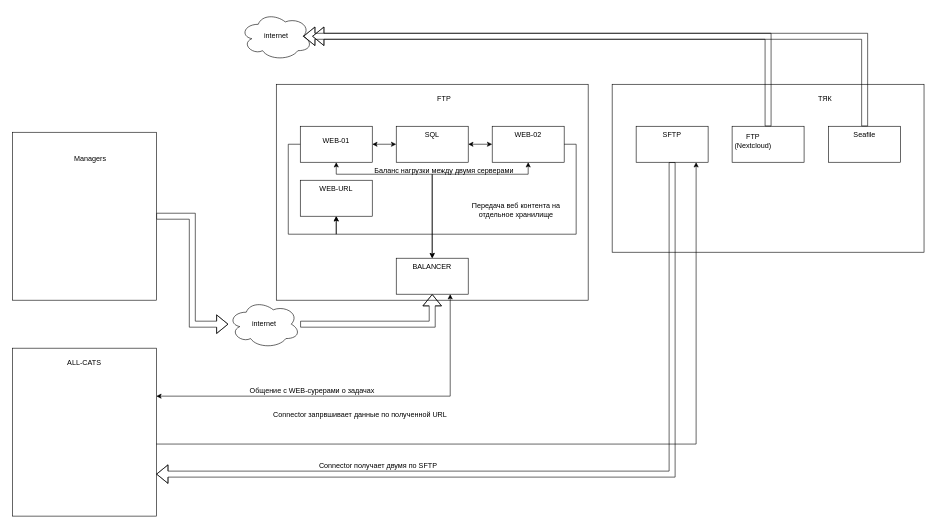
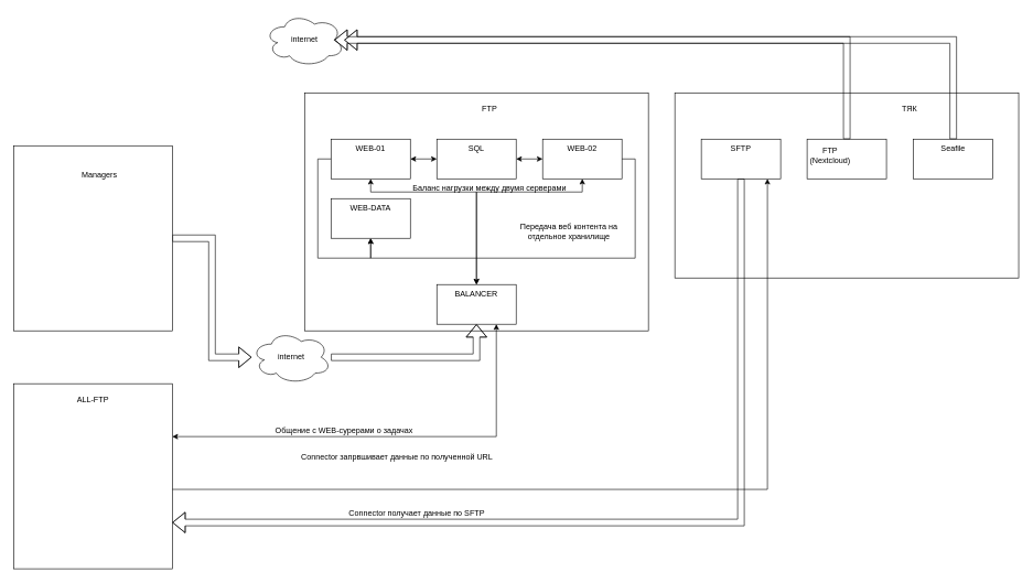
  <mxCell id="0" />
  <mxCell id="1" parent="0" />
  <mxCell id="2" value="" style="rounded=0;whiteSpace=wrap;html=1;" parent="1" vertex="1"><mxGeometry x="460" y="140" width="520" height="360" as="geometry" /></mxCell>
  <mxCell id="3" value="FTP" style="text;html=1;strokeColor=none;fillColor=none;align=center;verticalAlign=middle;whiteSpace=wrap;rounded=0;" parent="1" vertex="1"><mxGeometry x="710" y="150" width="60" height="30" as="geometry" /></mxCell>
  <mxCell id="4" value="" style="group" parent="1" vertex="1" connectable="0"><mxGeometry x="500" y="210" width="120" height="60" as="geometry" /></mxCell>
  <mxCell id="5" value="" style="rounded=0;whiteSpace=wrap;html=1;" parent="4" vertex="1"><mxGeometry width="120" height="60" as="geometry" /></mxCell>
- <mxCell id="6" value="WEB-01" style="text;html=1;strokeColor=none;fillColor=none;align=center;verticalAlign=middle;whiteSpace=wrap;rounded=0;" parent="4" vertex="1"><mxGeometry x="30" y="10" width="60" height="30" as="geometry" /></mxCell>
+ <mxCell id="6" value="WEB-01" style="text;html=1;strokeColor=none;fillColor=none;align=center;verticalAlign=middle;whiteSpace=wrap;rounded=0;" parent="4" vertex="1"><mxGeometry x="30" width="60" height="30" as="geometry" /></mxCell>
  <mxCell id="7" value="" style="group" parent="1" vertex="1" connectable="0"><mxGeometry x="660" y="210" width="120" height="60" as="geometry" /></mxCell>
  <mxCell id="8" value="" style="rounded=0;whiteSpace=wrap;html=1;" parent="7" vertex="1"><mxGeometry width="120" height="60" as="geometry" /></mxCell>
  <mxCell id="9" value="SQL" style="text;html=1;strokeColor=none;fillColor=none;align=center;verticalAlign=middle;whiteSpace=wrap;rounded=0;" parent="7" vertex="1"><mxGeometry x="30" width="60" height="30" as="geometry" /></mxCell>
  <mxCell id="10" value="" style="group" parent="1" vertex="1" connectable="0"><mxGeometry x="820" y="210" width="120" height="60" as="geometry" /></mxCell>
  <mxCell id="11" value="" style="rounded=0;whiteSpace=wrap;html=1;" parent="10" vertex="1"><mxGeometry width="120" height="60" as="geometry" /></mxCell>
  <mxCell id="12" value="WEB-02" style="text;html=1;strokeColor=none;fillColor=none;align=center;verticalAlign=middle;whiteSpace=wrap;rounded=0;" parent="10" vertex="1"><mxGeometry x="30" width="60" height="30" as="geometry" /></mxCell>
  <mxCell id="13" style="edgeStyle=orthogonalEdgeStyle;rounded=0;orthogonalLoop=1;jettySize=auto;html=1;entryX=0;entryY=0.5;entryDx=0;entryDy=0;startArrow=classic;startFill=1;" parent="1" source="5" target="8" edge="1"><mxGeometry relative="1" as="geometry" /></mxCell>
  <mxCell id="14" style="edgeStyle=orthogonalEdgeStyle;rounded=0;orthogonalLoop=1;jettySize=auto;html=1;startArrow=classic;startFill=1;" parent="1" source="8" target="11" edge="1"><mxGeometry relative="1" as="geometry" /></mxCell>
  <mxCell id="15" style="edgeStyle=orthogonalEdgeStyle;rounded=0;orthogonalLoop=1;jettySize=auto;html=1;startArrow=none;startFill=0;shape=flexArrow;" parent="1" source="16" target="18" edge="1"><mxGeometry relative="1" as="geometry" /></mxCell>
  <mxCell id="16" value="internet" style="ellipse;shape=cloud;whiteSpace=wrap;html=1;" parent="1" vertex="1"><mxGeometry x="380" y="500" width="120" height="80" as="geometry" /></mxCell>
  <mxCell id="17" value="" style="group" parent="1" vertex="1" connectable="0"><mxGeometry x="660" y="430" width="120" height="60" as="geometry" /></mxCell>
  <mxCell id="18" value="" style="rounded=0;whiteSpace=wrap;html=1;" parent="17" vertex="1"><mxGeometry width="120" height="60" as="geometry" /></mxCell>
  <mxCell id="19" value="BALANCER" style="text;html=1;strokeColor=none;fillColor=none;align=center;verticalAlign=middle;whiteSpace=wrap;rounded=0;" parent="17" vertex="1"><mxGeometry x="30" width="60" height="30" as="geometry" /></mxCell>
  <mxCell id="20" value="" style="group" parent="1" vertex="1" connectable="0"><mxGeometry x="500" y="300" width="120" height="60" as="geometry" /></mxCell>
  <mxCell id="21" value="" style="rounded=0;whiteSpace=wrap;html=1;" parent="20" vertex="1"><mxGeometry width="120" height="60" as="geometry" /></mxCell>
- <mxCell id="22" value="WEB-URL" style="text;html=1;strokeColor=none;fillColor=none;align=center;verticalAlign=middle;whiteSpace=wrap;rounded=0;" parent="20" vertex="1"><mxGeometry width="120" height="30" as="geometry" /></mxCell>
+ <mxCell id="22" value="WEB-DATA" style="text;html=1;strokeColor=none;fillColor=none;align=center;verticalAlign=middle;whiteSpace=wrap;rounded=0;" parent="20" vertex="1"><mxGeometry width="120" height="30" as="geometry" /></mxCell>
  <mxCell id="23" style="edgeStyle=orthogonalEdgeStyle;rounded=0;orthogonalLoop=1;jettySize=auto;html=1;startArrow=classic;startFill=1;" parent="1" source="19" target="5" edge="1"><mxGeometry relative="1" as="geometry"><Array as="points"><mxPoint x="720" y="290" /><mxPoint x="560" y="290" /></Array></mxGeometry></mxCell>
  <mxCell id="24" style="edgeStyle=orthogonalEdgeStyle;rounded=0;orthogonalLoop=1;jettySize=auto;html=1;startArrow=classic;startFill=1;" parent="1" source="18" target="11" edge="1"><mxGeometry relative="1" as="geometry"><Array as="points"><mxPoint x="720" y="290" /><mxPoint x="880" y="290" /></Array></mxGeometry></mxCell>
  <mxCell id="25" style="edgeStyle=orthogonalEdgeStyle;rounded=0;orthogonalLoop=1;jettySize=auto;html=1;entryX=0.5;entryY=1;entryDx=0;entryDy=0;startArrow=none;startFill=0;" parent="1" source="11" target="21" edge="1"><mxGeometry relative="1" as="geometry"><Array as="points"><mxPoint x="960" y="240" /><mxPoint x="960" y="390" /><mxPoint x="560" y="390" /></Array></mxGeometry></mxCell>
  <mxCell id="26" style="edgeStyle=orthogonalEdgeStyle;rounded=0;orthogonalLoop=1;jettySize=auto;html=1;startArrow=none;startFill=0;" parent="1" source="5" edge="1"><mxGeometry relative="1" as="geometry"><mxPoint x="560" y="360" as="targetPoint" /><Array as="points"><mxPoint x="480" y="240" /><mxPoint x="480" y="390" /><mxPoint x="560" y="390" /></Array></mxGeometry></mxCell>
  <mxCell id="27" style="edgeStyle=orthogonalEdgeStyle;shape=flexArrow;rounded=0;orthogonalLoop=1;jettySize=auto;html=1;startArrow=none;startFill=0;" parent="1" source="42" target="16" edge="1"><mxGeometry relative="1" as="geometry" /></mxCell>
  <mxCell id="28" value="" style="rounded=0;whiteSpace=wrap;html=1;" parent="1" vertex="1"><mxGeometry x="1020" y="140" width="520" height="280" as="geometry" /></mxCell>
  <mxCell id="29" value="" style="group" parent="1" vertex="1" connectable="0"><mxGeometry x="1060" y="210" width="120" height="60" as="geometry" /></mxCell>
  <mxCell id="30" value="" style="rounded=0;whiteSpace=wrap;html=1;" parent="29" vertex="1"><mxGeometry width="120" height="60" as="geometry" /></mxCell>
  <mxCell id="31" value="SFTP" style="text;html=1;strokeColor=none;fillColor=none;align=center;verticalAlign=middle;whiteSpace=wrap;rounded=0;" parent="29" vertex="1"><mxGeometry x="30" width="60" height="30" as="geometry" /></mxCell>
  <mxCell id="32" value="" style="group" parent="1" vertex="1" connectable="0"><mxGeometry x="1220" y="210" width="120" height="60" as="geometry" /></mxCell>
  <mxCell id="33" value="" style="rounded=0;whiteSpace=wrap;html=1;" parent="32" vertex="1"><mxGeometry width="120" height="60" as="geometry" /></mxCell>
  <mxCell id="34" value="FTP&lt;br&gt;(Nextcloud)" style="text;html=1;strokeColor=none;fillColor=none;align=center;verticalAlign=middle;whiteSpace=wrap;rounded=0;" parent="32" vertex="1"><mxGeometry x="5" y="10" width="60" height="30" as="geometry" /></mxCell>
  <mxCell id="35" value="" style="group" parent="1" vertex="1" connectable="0"><mxGeometry x="1381" y="210" width="120" height="60" as="geometry" /></mxCell>
  <mxCell id="36" value="" style="rounded=0;whiteSpace=wrap;html=1;" parent="35" vertex="1"><mxGeometry width="120" height="60" as="geometry" /></mxCell>
  <mxCell id="37" value="Seafile" style="text;html=1;strokeColor=none;fillColor=none;align=center;verticalAlign=middle;whiteSpace=wrap;rounded=0;" parent="35" vertex="1"><mxGeometry x="30" width="60" height="30" as="geometry" /></mxCell>
  <mxCell id="38" value="internet" style="ellipse;shape=cloud;whiteSpace=wrap;html=1;" parent="1" vertex="1"><mxGeometry x="400" y="20" width="120" height="80" as="geometry" /></mxCell>
  <mxCell id="39" style="edgeStyle=orthogonalEdgeStyle;shape=flexArrow;rounded=0;orthogonalLoop=1;jettySize=auto;html=1;startArrow=none;startFill=0;" parent="1" source="33" target="38" edge="1"><mxGeometry relative="1" as="geometry"><Array as="points"><mxPoint x="1280" y="60" /></Array></mxGeometry></mxCell>
  <mxCell id="40" style="edgeStyle=orthogonalEdgeStyle;shape=flexArrow;rounded=0;orthogonalLoop=1;jettySize=auto;html=1;entryX=0.875;entryY=0.5;entryDx=0;entryDy=0;entryPerimeter=0;startArrow=none;startFill=0;" parent="1" source="36" target="38" edge="1"><mxGeometry relative="1" as="geometry"><Array as="points"><mxPoint x="1441" y="60" /></Array></mxGeometry></mxCell>
  <mxCell id="41" value="" style="group" parent="1" vertex="1" connectable="0"><mxGeometry x="20" y="220" width="240" height="280" as="geometry" /></mxCell>
  <mxCell id="42" value="" style="rounded=0;whiteSpace=wrap;html=1;" parent="41" vertex="1"><mxGeometry width="240" height="280" as="geometry" /></mxCell>
  <mxCell id="43" value="Managers" style="text;html=1;strokeColor=none;fillColor=none;align=center;verticalAlign=middle;whiteSpace=wrap;rounded=0;" parent="41" vertex="1"><mxGeometry x="100" y="30" width="60" height="30" as="geometry" /></mxCell>
  <mxCell id="44" value="" style="group" parent="1" vertex="1" connectable="0"><mxGeometry x="20" y="580" width="240" height="280" as="geometry" /></mxCell>
  <mxCell id="45" value="" style="rounded=0;whiteSpace=wrap;html=1;" parent="44" vertex="1"><mxGeometry width="240" height="280" as="geometry" /></mxCell>
- <mxCell id="46" value="ALL-CATS" style="text;html=1;strokeColor=none;fillColor=none;align=center;verticalAlign=middle;whiteSpace=wrap;rounded=0;" parent="44" vertex="1"><mxGeometry x="90" y="10" width="60" height="30" as="geometry" /></mxCell>
+ <mxCell id="46" value="ALL-FTP" style="text;html=1;strokeColor=none;fillColor=none;align=center;verticalAlign=middle;whiteSpace=wrap;rounded=0;" parent="44" vertex="1"><mxGeometry x="90" y="10" width="60" height="30" as="geometry" /></mxCell>
  <mxCell id="47" value="ТЯК" style="text;html=1;strokeColor=none;fillColor=none;align=center;verticalAlign=middle;whiteSpace=wrap;rounded=0;" parent="1" vertex="1"><mxGeometry x="1345" y="150" width="60" height="30" as="geometry" /></mxCell>
  <mxCell id="48" style="edgeStyle=orthogonalEdgeStyle;shape=flexArrow;rounded=0;orthogonalLoop=1;jettySize=auto;html=1;entryX=1;entryY=0.75;entryDx=0;entryDy=0;startArrow=none;startFill=0;" parent="1" source="30" target="45" edge="1"><mxGeometry relative="1" as="geometry"><Array as="points"><mxPoint x="1120" y="790" /></Array></mxGeometry></mxCell>
  <mxCell id="49" style="edgeStyle=orthogonalEdgeStyle;rounded=0;orthogonalLoop=1;jettySize=auto;html=1;entryX=1;entryY=0.571;entryDx=0;entryDy=0;entryPerimeter=0;startArrow=classic;startFill=1;endArrow=none;endFill=0;" parent="1" source="30" target="45" edge="1"><mxGeometry relative="1" as="geometry"><Array as="points"><mxPoint x="1160" y="740" /></Array></mxGeometry></mxCell>
  <mxCell id="50" value="Connector запрвшивает данные по полученной URL" style="text;html=1;strokeColor=none;fillColor=none;align=center;verticalAlign=middle;whiteSpace=wrap;rounded=0;" parent="1" vertex="1"><mxGeometry x="440" y="677" width="320" height="30" as="geometry" /></mxCell>
- <mxCell id="51" value="Connector получает двумя по SFTP" style="text;html=1;strokeColor=none;fillColor=none;align=center;verticalAlign=middle;whiteSpace=wrap;rounded=0;" parent="1" vertex="1"><mxGeometry x="470" y="762" width="320" height="30" as="geometry" /></mxCell>
+ <mxCell id="51" value="Connector получает данные по SFTP" style="text;html=1;strokeColor=none;fillColor=none;align=center;verticalAlign=middle;whiteSpace=wrap;rounded=0;" parent="1" vertex="1"><mxGeometry x="470" y="762" width="320" height="30" as="geometry" /></mxCell>
  <mxCell id="52" style="edgeStyle=orthogonalEdgeStyle;rounded=0;orthogonalLoop=1;jettySize=auto;html=1;entryX=0.75;entryY=1;entryDx=0;entryDy=0;startArrow=classic;startFill=1;endArrow=classic;endFill=1;" parent="1" source="45" target="18" edge="1"><mxGeometry relative="1" as="geometry"><Array as="points"><mxPoint x="750" y="660" /></Array></mxGeometry></mxCell>
  <mxCell id="53" value="Общение с WEB-сурерами о задачах" style="text;html=1;strokeColor=none;fillColor=none;align=center;verticalAlign=middle;whiteSpace=wrap;rounded=0;" parent="1" vertex="1"><mxGeometry x="390" y="637" width="260" height="30" as="geometry" /></mxCell>
  <mxCell id="54" value="Баланс нагрузки между двумя серверами" style="text;html=1;strokeColor=none;fillColor=none;align=center;verticalAlign=middle;whiteSpace=wrap;rounded=0;" parent="1" vertex="1"><mxGeometry x="580" y="270" width="320" height="30" as="geometry" /></mxCell>
  <mxCell id="55" value="Передача веб контента на отдельное хранилище" style="text;html=1;strokeColor=none;fillColor=none;align=center;verticalAlign=middle;whiteSpace=wrap;rounded=0;" parent="1" vertex="1"><mxGeometry x="780" y="335" width="160" height="30" as="geometry" /></mxCell>
